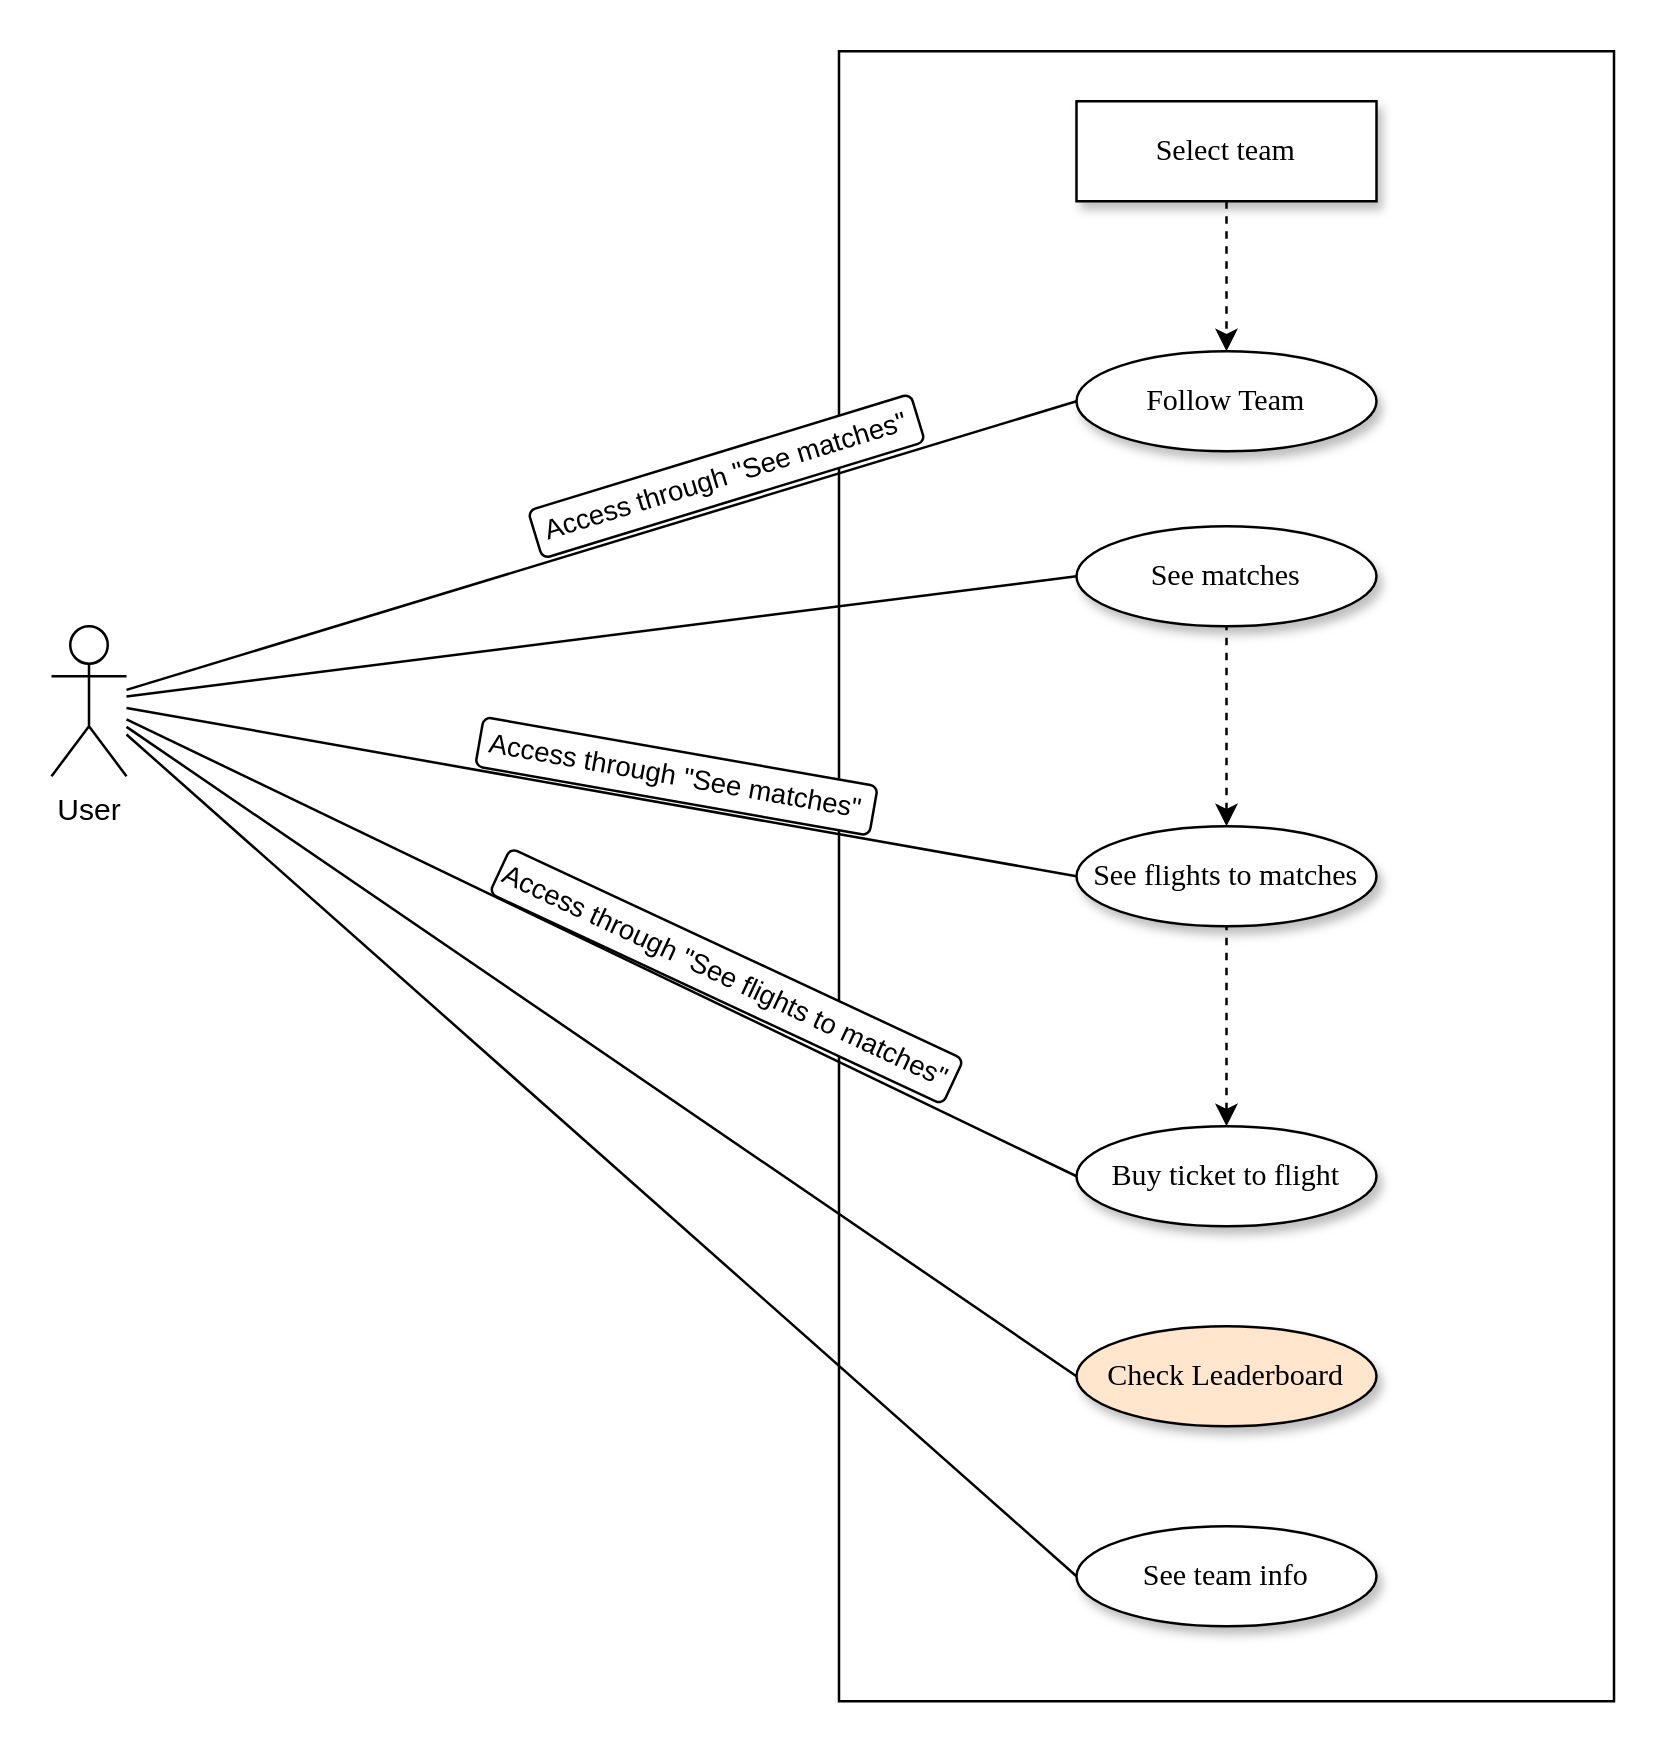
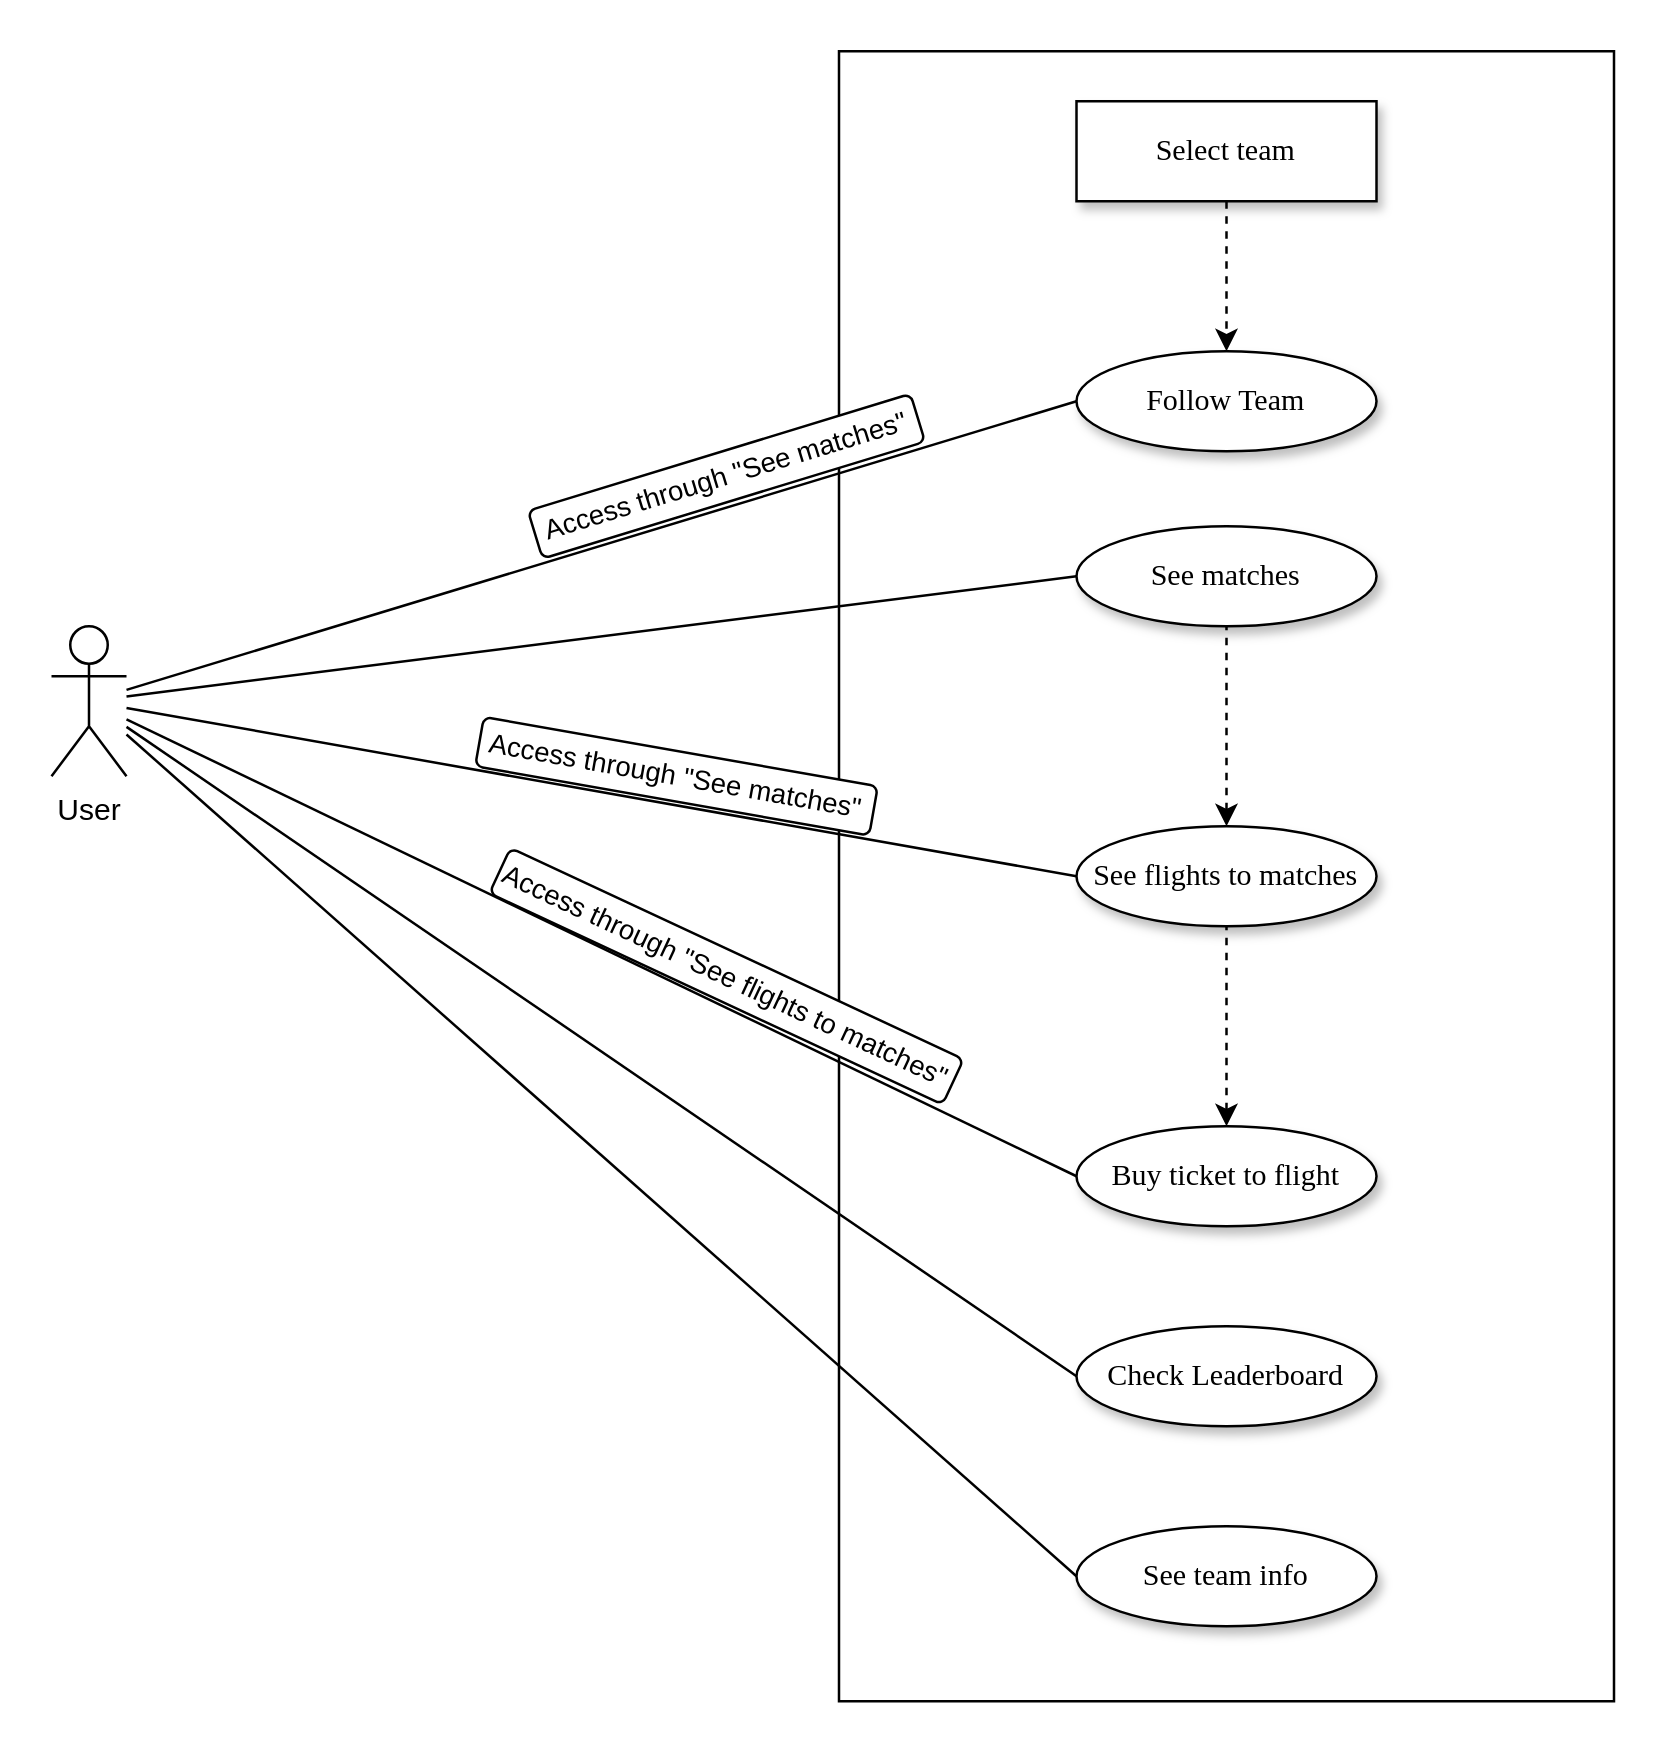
  <mxCell id="0" />
  <mxCell id="1" parent="0" />
  <mxCell id="2" value="" style="rounded=0;whiteSpace=wrap;html=1;" parent="1" vertex="1"><mxGeometry x="335" y="20" width="310" height="660" as="geometry" /></mxCell>
  <mxCell id="3" style="edgeStyle=orthogonalEdgeStyle;rounded=0;orthogonalLoop=1;jettySize=auto;html=1;exitX=0.5;exitY=1;exitDx=0;exitDy=0;entryX=0.5;entryY=0;entryDx=0;entryDy=0;dashed=1;" edge="1" parent="1" source="4" target="12"><mxGeometry relative="1" as="geometry" /></mxCell>
  <mxCell id="4" value="Select team" style="whiteSpace=wrap;html=1;shadow=1;comic=0;labelBackgroundColor=none;strokeWidth=1;fontFamily=Verdana;fontSize=12;align=center;rounded=0;" parent="1" vertex="1"><mxGeometry x="430" y="40" width="120" height="40" as="geometry" /></mxCell>
  <mxCell id="5" value="" style="rounded=0;orthogonalLoop=1;jettySize=auto;html=1;entryX=0;entryY=0.5;entryDx=0;entryDy=0;endArrow=none;endFill=0;" parent="1" source="11" target="15" edge="1"><mxGeometry relative="1" as="geometry"><mxPoint x="130" y="280" as="targetPoint" /></mxGeometry></mxCell>
  <mxCell id="6" value="" style="edgeStyle=none;rounded=0;orthogonalLoop=1;jettySize=auto;html=1;endArrow=none;endFill=0;entryX=0;entryY=0.5;entryDx=0;entryDy=0;" parent="1" source="11" target="17" edge="1"><mxGeometry relative="1" as="geometry"><mxPoint x="130" y="280" as="targetPoint" /></mxGeometry></mxCell>
  <mxCell id="7" value="" style="edgeStyle=none;rounded=0;orthogonalLoop=1;jettySize=auto;html=1;endArrow=none;endFill=0;entryX=0;entryY=0.5;entryDx=0;entryDy=0;" parent="1" source="11" target="18" edge="1"><mxGeometry relative="1" as="geometry"><mxPoint x="130" y="280" as="targetPoint" /></mxGeometry></mxCell>
  <mxCell id="8" value="" style="edgeStyle=none;rounded=0;orthogonalLoop=1;jettySize=auto;html=1;endArrow=none;endFill=0;entryX=0;entryY=0.5;entryDx=0;entryDy=0;" parent="1" source="11" target="12" edge="1"><mxGeometry relative="1" as="geometry"><mxPoint x="130" y="280" as="targetPoint" /></mxGeometry></mxCell>
  <mxCell id="9" value="" style="edgeStyle=none;rounded=0;orthogonalLoop=1;jettySize=auto;html=1;endArrow=none;endFill=0;entryX=0;entryY=0.5;entryDx=0;entryDy=0;" parent="1" source="11" target="13" edge="1"><mxGeometry relative="1" as="geometry"><mxPoint x="130" y="280" as="targetPoint" /></mxGeometry></mxCell>
  <mxCell id="10" value="" style="edgeStyle=none;rounded=0;orthogonalLoop=1;jettySize=auto;html=1;endArrow=none;endFill=0;entryX=0;entryY=0.5;entryDx=0;entryDy=0;" parent="1" source="11" target="19" edge="1"><mxGeometry relative="1" as="geometry"><mxPoint x="35" y="390" as="targetPoint" /></mxGeometry></mxCell>
  <mxCell id="11" value="User" style="shape=umlActor;verticalLabelPosition=bottom;labelBackgroundColor=#ffffff;verticalAlign=top;html=1;outlineConnect=0;" parent="1" vertex="1"><mxGeometry x="20" y="250" width="30" height="60" as="geometry" /></mxCell>
  <mxCell id="12" value="Follow Team" style="ellipse;whiteSpace=wrap;html=1;rounded=0;shadow=1;comic=0;labelBackgroundColor=none;strokeWidth=1;fontFamily=Verdana;fontSize=12;align=center;" parent="1" vertex="1"><mxGeometry x="430" y="140" width="120" height="40" as="geometry" /></mxCell>
- <mxCell id="13" value="Check Leaderboard" style="ellipse;whiteSpace=wrap;html=1;rounded=0;shadow=1;comic=0;labelBackgroundColor=none;strokeWidth=1;fontFamily=Verdana;fontSize=12;align=center;fillColor=#ffe6cc;" parent="1" vertex="1"><mxGeometry x="430" y="530" width="120" height="40" as="geometry" /></mxCell>
+ <mxCell id="13" value="Check Leaderboard" style="ellipse;whiteSpace=wrap;html=1;rounded=0;shadow=1;comic=0;labelBackgroundColor=none;strokeWidth=1;fontFamily=Verdana;fontSize=12;align=center;" parent="1" vertex="1"><mxGeometry x="430" y="530" width="120" height="40" as="geometry" /></mxCell>
  <mxCell id="14" value="" style="rounded=0;orthogonalLoop=1;jettySize=auto;html=1;endArrow=none;endFill=0;startArrow=classic;startFill=1;dashed=1;" parent="1" source="17" target="15" edge="1"><mxGeometry relative="1" as="geometry" /></mxCell>
  <mxCell id="15" value="See matches" style="ellipse;whiteSpace=wrap;html=1;rounded=0;shadow=1;comic=0;labelBackgroundColor=none;strokeWidth=1;fontFamily=Verdana;fontSize=12;align=center;" parent="1" vertex="1"><mxGeometry x="430" y="210" width="120" height="40" as="geometry" /></mxCell>
  <mxCell id="16" value="" style="rounded=0;orthogonalLoop=1;jettySize=auto;html=1;endArrow=none;endFill=0;startArrow=classic;startFill=1;dashed=1;" parent="1" source="18" target="17" edge="1"><mxGeometry relative="1" as="geometry" /></mxCell>
  <mxCell id="17" value="See flights to matches" style="ellipse;whiteSpace=wrap;html=1;rounded=0;shadow=1;comic=0;labelBackgroundColor=none;strokeWidth=1;fontFamily=Verdana;fontSize=12;align=center;" parent="1" vertex="1"><mxGeometry x="430" y="330" width="120" height="40" as="geometry" /></mxCell>
  <mxCell id="18" value="Buy ticket to flight" style="ellipse;whiteSpace=wrap;html=1;rounded=0;shadow=1;comic=0;labelBackgroundColor=none;strokeWidth=1;fontFamily=Verdana;fontSize=12;align=center;" parent="1" vertex="1"><mxGeometry x="430" y="450" width="120" height="40" as="geometry" /></mxCell>
  <mxCell id="19" value="See team info" style="ellipse;whiteSpace=wrap;html=1;rounded=0;shadow=1;comic=0;labelBackgroundColor=none;strokeWidth=1;fontFamily=Verdana;fontSize=12;align=center;" parent="1" vertex="1"><mxGeometry x="430" y="610" width="120" height="40" as="geometry" /></mxCell>
  <mxCell id="20" value="&lt;div style=&quot;font-size: 11px&quot; align=&quot;center&quot;&gt;Access through &quot;See matches&quot;&lt;/div&gt;" style="rounded=1;whiteSpace=wrap;html=1;rotation=10;align=center;" parent="1" vertex="1"><mxGeometry x="190" y="300" width="160" height="20" as="geometry" /></mxCell>
  <mxCell id="21" value="&lt;div style=&quot;font-size: 11px&quot; align=&quot;center&quot;&gt;Access through &quot;See flights to matches&quot;&lt;/div&gt;" style="rounded=1;whiteSpace=wrap;html=1;rotation=25;align=center;" parent="1" vertex="1"><mxGeometry x="190" y="380" width="200" height="20" as="geometry" /></mxCell>
  <mxCell id="22" value="&lt;div style=&quot;font-size: 11px&quot; align=&quot;center&quot;&gt;Access through &quot;See matches&quot;&lt;/div&gt;" style="rounded=1;whiteSpace=wrap;html=1;rotation=-17;align=center;" vertex="1" parent="1"><mxGeometry x="210" y="180" width="160" height="20" as="geometry" /></mxCell>
